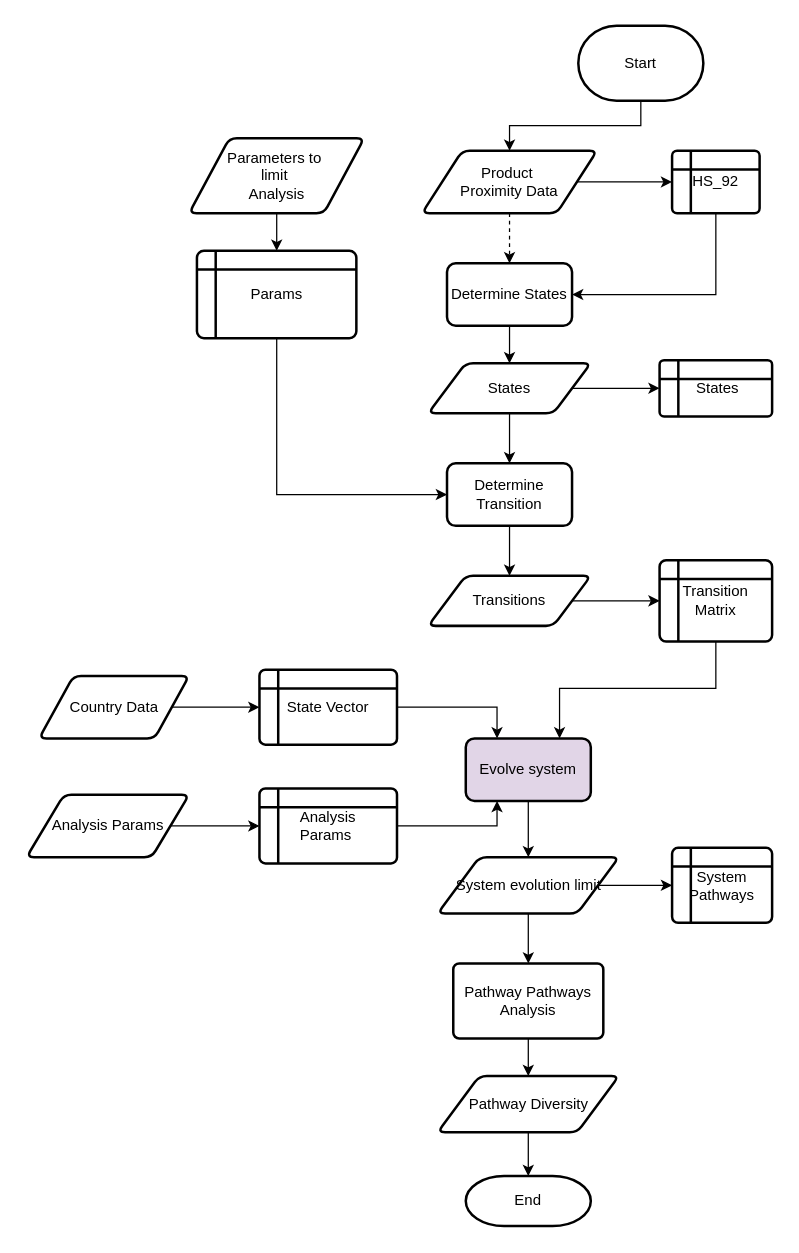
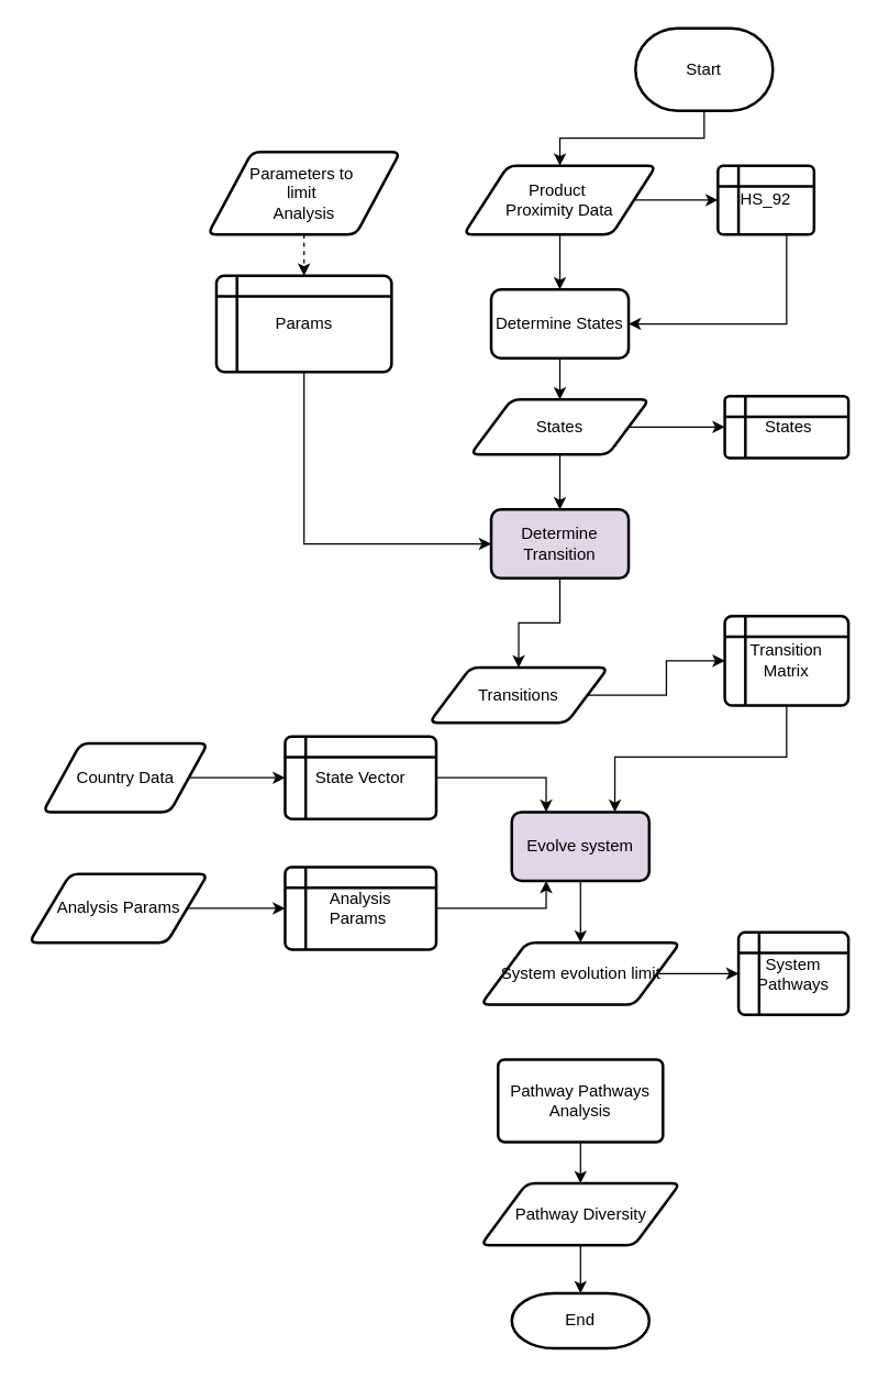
  <mxCell id="0" />
  <mxCell id="1" parent="0" />
  <mxCell id="2" value="&amp;nbsp;States" style="shape=internalStorage;whiteSpace=wrap;html=1;dx=15;dy=15;rounded=1;arcSize=8;strokeWidth=2;" parent="1" vertex="1"><mxGeometry x="527" y="287.5" width="90" height="45" as="geometry" /></mxCell>
  <mxCell id="3" style="edgeStyle=orthogonalEdgeStyle;rounded=0;orthogonalLoop=1;jettySize=auto;html=1;entryX=0;entryY=0.5;entryDx=0;entryDy=0;" parent="1" source="5" target="8" edge="1"><mxGeometry relative="1" as="geometry" /></mxCell>
- <mxCell id="4" style="edgeStyle=orthogonalEdgeStyle;rounded=0;orthogonalLoop=1;jettySize=auto;html=1;dashed=1;" parent="1" source="5" target="18" edge="1"><mxGeometry relative="1" as="geometry" /></mxCell>
+ <mxCell id="4" style="edgeStyle=orthogonalEdgeStyle;rounded=0;orthogonalLoop=1;jettySize=auto;html=1;" parent="1" source="5" target="18" edge="1"><mxGeometry relative="1" as="geometry" /></mxCell>
  <mxCell id="5" value="Product&amp;nbsp;&lt;div&gt;Proximity Data&lt;/div&gt;" style="shape=parallelogram;html=1;strokeWidth=2;perimeter=parallelogramPerimeter;whiteSpace=wrap;rounded=1;arcSize=12;size=0.23;" parent="1" vertex="1"><mxGeometry x="337" y="120" width="140" height="50" as="geometry" /></mxCell>
  <mxCell id="6" value="" style="edgeStyle=orthogonalEdgeStyle;rounded=0;orthogonalLoop=1;jettySize=auto;html=1;exitX=1;exitY=0.5;exitDx=0;exitDy=0;" parent="1" source="20" target="2" edge="1"><mxGeometry relative="1" as="geometry"><mxPoint x="467" y="315" as="sourcePoint" /></mxGeometry></mxCell>
  <mxCell id="7" style="edgeStyle=orthogonalEdgeStyle;rounded=0;orthogonalLoop=1;jettySize=auto;html=1;entryX=1;entryY=0.5;entryDx=0;entryDy=0;" parent="1" source="8" target="18" edge="1"><mxGeometry relative="1" as="geometry"><mxPoint x="427" y="285" as="targetPoint" /><Array as="points"><mxPoint x="572" y="235" /></Array></mxGeometry></mxCell>
- <mxCell id="8" value="HS_92" style="shape=internalStorage;whiteSpace=wrap;html=1;dx=15;dy=15;rounded=1;arcSize=8;strokeWidth=2;" parent="1" vertex="1"><mxGeometry x="537" y="120" width="70" height="50" as="geometry" /></mxCell>
+ <mxCell id="8" value="HS_92" style="shape=internalStorage;whiteSpace=wrap;html=1;dx=15;dy=15;rounded=1;arcSize=8;strokeWidth=2;" parent="1" vertex="1"><mxGeometry x="522" y="120" width="70" height="50" as="geometry" /></mxCell>
  <mxCell id="9" style="edgeStyle=orthogonalEdgeStyle;rounded=0;orthogonalLoop=1;jettySize=auto;html=1;entryX=0.75;entryY=0;entryDx=0;entryDy=0;" parent="1" source="10" target="28" edge="1"><mxGeometry relative="1" as="geometry"><Array as="points"><mxPoint x="572" y="550" /><mxPoint x="447" y="550" /></Array></mxGeometry></mxCell>
  <mxCell id="10" value="Transition&lt;br&gt;Matrix" style="shape=internalStorage;whiteSpace=wrap;html=1;dx=15;dy=15;rounded=1;arcSize=8;strokeWidth=2;" parent="1" vertex="1"><mxGeometry x="527" y="447.5" width="90" height="65" as="geometry" /></mxCell>
- <mxCell id="11" style="edgeStyle=orthogonalEdgeStyle;rounded=0;orthogonalLoop=1;jettySize=auto;html=1;" parent="1" source="12" target="14" edge="1"><mxGeometry relative="1" as="geometry" /></mxCell>
+ <mxCell id="11" style="edgeStyle=orthogonalEdgeStyle;rounded=0;orthogonalLoop=1;jettySize=auto;html=1;dashed=1;" parent="1" source="12" target="14" edge="1"><mxGeometry relative="1" as="geometry" /></mxCell>
  <mxCell id="12" value="Parameters to&amp;nbsp;&lt;div&gt;limit&amp;nbsp;&lt;div&gt;Analysis&lt;/div&gt;&lt;/div&gt;" style="shape=parallelogram;html=1;strokeWidth=2;perimeter=parallelogramPerimeter;whiteSpace=wrap;rounded=1;arcSize=12;size=0.23;" parent="1" vertex="1"><mxGeometry x="150.75" y="110" width="140" height="60" as="geometry" /></mxCell>
  <mxCell id="13" style="edgeStyle=orthogonalEdgeStyle;rounded=0;orthogonalLoop=1;jettySize=auto;html=1;entryX=0;entryY=0.5;entryDx=0;entryDy=0;" parent="1" source="14" target="22" edge="1"><mxGeometry relative="1" as="geometry"><Array as="points"><mxPoint x="221" y="395" /></Array></mxGeometry></mxCell>
  <mxCell id="14" value="Params" style="shape=internalStorage;whiteSpace=wrap;html=1;dx=15;dy=15;rounded=1;arcSize=8;strokeWidth=2;" parent="1" vertex="1"><mxGeometry x="157" width="127.5" height="70" as="geometry" y="200" /></mxCell>
  <mxCell id="15" value="Start" style="strokeWidth=2;html=1;shape=mxgraph.flowchart.terminator;whiteSpace=wrap;" parent="1" vertex="1"><mxGeometry x="462" y="20" width="100" height="60" as="geometry" /></mxCell>
  <mxCell id="16" style="edgeStyle=orthogonalEdgeStyle;rounded=0;orthogonalLoop=1;jettySize=auto;html=1;entryX=0.5;entryY=0;entryDx=0;entryDy=0;" parent="1" source="15" target="5" edge="1"><mxGeometry relative="1" as="geometry" /></mxCell>
  <mxCell id="17" style="edgeStyle=orthogonalEdgeStyle;rounded=0;orthogonalLoop=1;jettySize=auto;html=1;" parent="1" source="18" target="20" edge="1"><mxGeometry relative="1" as="geometry" /></mxCell>
  <mxCell id="18" value="Determine States" style="rounded=1;whiteSpace=wrap;html=1;absoluteArcSize=1;arcSize=14;strokeWidth=2;" parent="1" vertex="1"><mxGeometry x="357" y="210" width="100" height="50" as="geometry" /></mxCell>
  <mxCell id="19" style="edgeStyle=orthogonalEdgeStyle;rounded=0;orthogonalLoop=1;jettySize=auto;html=1;" parent="1" source="20" target="22" edge="1"><mxGeometry relative="1" as="geometry"><mxPoint x="407" y="370" as="targetPoint" /></mxGeometry></mxCell>
  <mxCell id="20" value="States" style="shape=parallelogram;html=1;strokeWidth=2;perimeter=parallelogramPerimeter;whiteSpace=wrap;rounded=1;arcSize=12;size=0.23;" parent="1" vertex="1"><mxGeometry x="342" y="290" width="130" height="40" as="geometry" /></mxCell>
  <mxCell id="21" style="edgeStyle=orthogonalEdgeStyle;rounded=0;orthogonalLoop=1;jettySize=auto;html=1;entryX=0.5;entryY=0;entryDx=0;entryDy=0;" parent="1" source="22" target="24" edge="1"><mxGeometry relative="1" as="geometry"><mxPoint x="407" y="460" as="targetPoint" /></mxGeometry></mxCell>
- <mxCell id="22" value="Determine Transition" style="rounded=1;whiteSpace=wrap;html=1;absoluteArcSize=1;arcSize=14;strokeWidth=2;" parent="1" vertex="1"><mxGeometry x="357" y="370" width="100" height="50" as="geometry" /></mxCell>
+ <mxCell id="22" value="Determine Transition" style="rounded=1;whiteSpace=wrap;html=1;absoluteArcSize=1;arcSize=14;strokeWidth=2;fillColor=#e1d5e7;" parent="1" vertex="1"><mxGeometry x="357" y="370" width="100" height="50" as="geometry" /></mxCell>
  <mxCell id="23" style="edgeStyle=orthogonalEdgeStyle;rounded=0;orthogonalLoop=1;jettySize=auto;html=1;entryX=0;entryY=0.5;entryDx=0;entryDy=0;" parent="1" source="24" target="10" edge="1"><mxGeometry relative="1" as="geometry"><mxPoint x="527" y="480" as="targetPoint" /></mxGeometry></mxCell>
- <mxCell id="24" value="Transitions" style="shape=parallelogram;html=1;strokeWidth=2;perimeter=parallelogramPerimeter;whiteSpace=wrap;rounded=1;arcSize=12;size=0.23;" parent="1" vertex="1"><mxGeometry x="342" y="460" width="130" height="40" as="geometry" /></mxCell>
+ <mxCell id="24" value="Transitions" style="shape=parallelogram;html=1;strokeWidth=2;perimeter=parallelogramPerimeter;whiteSpace=wrap;rounded=1;arcSize=12;size=0.23;" parent="1" vertex="1"><mxGeometry x="312" y="485" width="130" height="40" as="geometry" /></mxCell>
  <mxCell id="25" style="edgeStyle=orthogonalEdgeStyle;rounded=0;orthogonalLoop=1;jettySize=auto;html=1;entryX=0;entryY=0.5;entryDx=0;entryDy=0;" parent="1" source="26" target="30" edge="1"><mxGeometry relative="1" as="geometry"><mxPoint x="197" y="565" as="targetPoint" /></mxGeometry></mxCell>
  <mxCell id="26" value="Country Data" style="shape=parallelogram;html=1;strokeWidth=2;perimeter=parallelogramPerimeter;whiteSpace=wrap;rounded=1;arcSize=12;size=0.23;" parent="1" vertex="1"><mxGeometry x="30.75" y="540" width="120" height="50" as="geometry" /></mxCell>
  <mxCell id="27" style="edgeStyle=orthogonalEdgeStyle;rounded=0;orthogonalLoop=1;jettySize=auto;html=1;entryX=0.5;entryY=0;entryDx=0;entryDy=0;" parent="1" source="28" target="36" edge="1"><mxGeometry relative="1" as="geometry" /></mxCell>
  <mxCell id="28" value="Evolve system" style="rounded=1;whiteSpace=wrap;html=1;absoluteArcSize=1;arcSize=14;strokeWidth=2;fillColor=#e1d5e7;" parent="1" vertex="1"><mxGeometry x="372" y="590" width="100" height="50" as="geometry" /></mxCell>
  <mxCell id="29" style="edgeStyle=orthogonalEdgeStyle;rounded=0;orthogonalLoop=1;jettySize=auto;html=1;entryX=0.25;entryY=0;entryDx=0;entryDy=0;" parent="1" source="30" target="28" edge="1"><mxGeometry relative="1" as="geometry" /></mxCell>
  <mxCell id="30" value="State Vector" style="shape=internalStorage;whiteSpace=wrap;html=1;dx=15;dy=15;rounded=1;arcSize=8;strokeWidth=2;" parent="1" vertex="1"><mxGeometry y="535" width="110" height="60" as="geometry" x="207" /></mxCell>
  <mxCell id="31" style="edgeStyle=orthogonalEdgeStyle;rounded=0;orthogonalLoop=1;jettySize=auto;html=1;entryX=0;entryY=0.5;entryDx=0;entryDy=0;" parent="1" source="32" target="34" edge="1"><mxGeometry relative="1" as="geometry" /></mxCell>
  <mxCell id="32" value="Analysis Params" style="shape=parallelogram;html=1;strokeWidth=2;perimeter=parallelogramPerimeter;whiteSpace=wrap;rounded=1;arcSize=12;size=0.23;" parent="1" vertex="1"><mxGeometry x="20.75" y="635" width="130" height="50" as="geometry" /></mxCell>
  <mxCell id="33" style="edgeStyle=orthogonalEdgeStyle;rounded=0;orthogonalLoop=1;jettySize=auto;html=1;entryX=0.25;entryY=1;entryDx=0;entryDy=0;" parent="1" source="34" target="28" edge="1"><mxGeometry relative="1" as="geometry" /></mxCell>
  <mxCell id="34" value="Analysis&lt;div&gt;Params&amp;nbsp;&lt;/div&gt;" style="shape=internalStorage;whiteSpace=wrap;html=1;dx=15;dy=15;rounded=1;arcSize=8;strokeWidth=2;" parent="1" vertex="1"><mxGeometry y="630" width="110" height="60" as="geometry" x="207" /></mxCell>
  <mxCell id="35" style="edgeStyle=orthogonalEdgeStyle;rounded=0;orthogonalLoop=1;jettySize=auto;html=1;entryX=0;entryY=0.5;entryDx=0;entryDy=0;" parent="1" source="36" target="38" edge="1"><mxGeometry relative="1" as="geometry"><mxPoint x="527" y="707.5" as="targetPoint" /></mxGeometry></mxCell>
  <mxCell id="36" value="System evolution limit" style="shape=parallelogram;html=1;strokeWidth=2;perimeter=parallelogramPerimeter;whiteSpace=wrap;rounded=1;arcSize=12;size=0.23;" parent="1" vertex="1"><mxGeometry x="349.5" y="685" width="145" height="45" as="geometry" /></mxCell>
- <mxCell id="37" value="" style="edgeStyle=orthogonalEdgeStyle;rounded=0;orthogonalLoop=1;jettySize=auto;html=1;exitX=0.5;exitY=1;exitDx=0;exitDy=0;" parent="1" source="36" target="40" edge="1"><mxGeometry relative="1" as="geometry" /></mxCell>
  <mxCell id="38" value="System Pathways" style="shape=internalStorage;whiteSpace=wrap;html=1;dx=15;dy=15;rounded=1;arcSize=8;strokeWidth=2;" parent="1" vertex="1"><mxGeometry x="537" y="677.5" width="80" height="60" as="geometry" /></mxCell>
  <mxCell id="39" style="edgeStyle=orthogonalEdgeStyle;rounded=0;orthogonalLoop=1;jettySize=auto;html=1;" parent="1" source="40" target="42" edge="1"><mxGeometry relative="1" as="geometry" /></mxCell>
  <mxCell id="40" value="Pathway Pathways&lt;div&gt;Analysis&lt;/div&gt;" style="whiteSpace=wrap;html=1;rounded=1;arcSize=8;strokeWidth=2;" parent="1" vertex="1"><mxGeometry x="362" y="770" width="120" height="60" as="geometry" /></mxCell>
  <mxCell id="41" style="edgeStyle=orthogonalEdgeStyle;rounded=0;orthogonalLoop=1;jettySize=auto;html=1;" parent="1" source="42" target="43" edge="1"><mxGeometry relative="1" as="geometry"><mxPoint x="422" y="930" as="targetPoint" /></mxGeometry></mxCell>
  <mxCell id="42" value="Pathway Diversity" style="shape=parallelogram;html=1;strokeWidth=2;perimeter=parallelogramPerimeter;whiteSpace=wrap;rounded=1;arcSize=12;size=0.23;" parent="1" vertex="1"><mxGeometry x="349.5" y="860" width="145" height="45" as="geometry" /></mxCell>
  <mxCell id="43" value="End" style="strokeWidth=2;html=1;shape=mxgraph.flowchart.terminator;whiteSpace=wrap;" parent="1" vertex="1"><mxGeometry x="372" y="940" width="100" height="40" as="geometry" /></mxCell>
